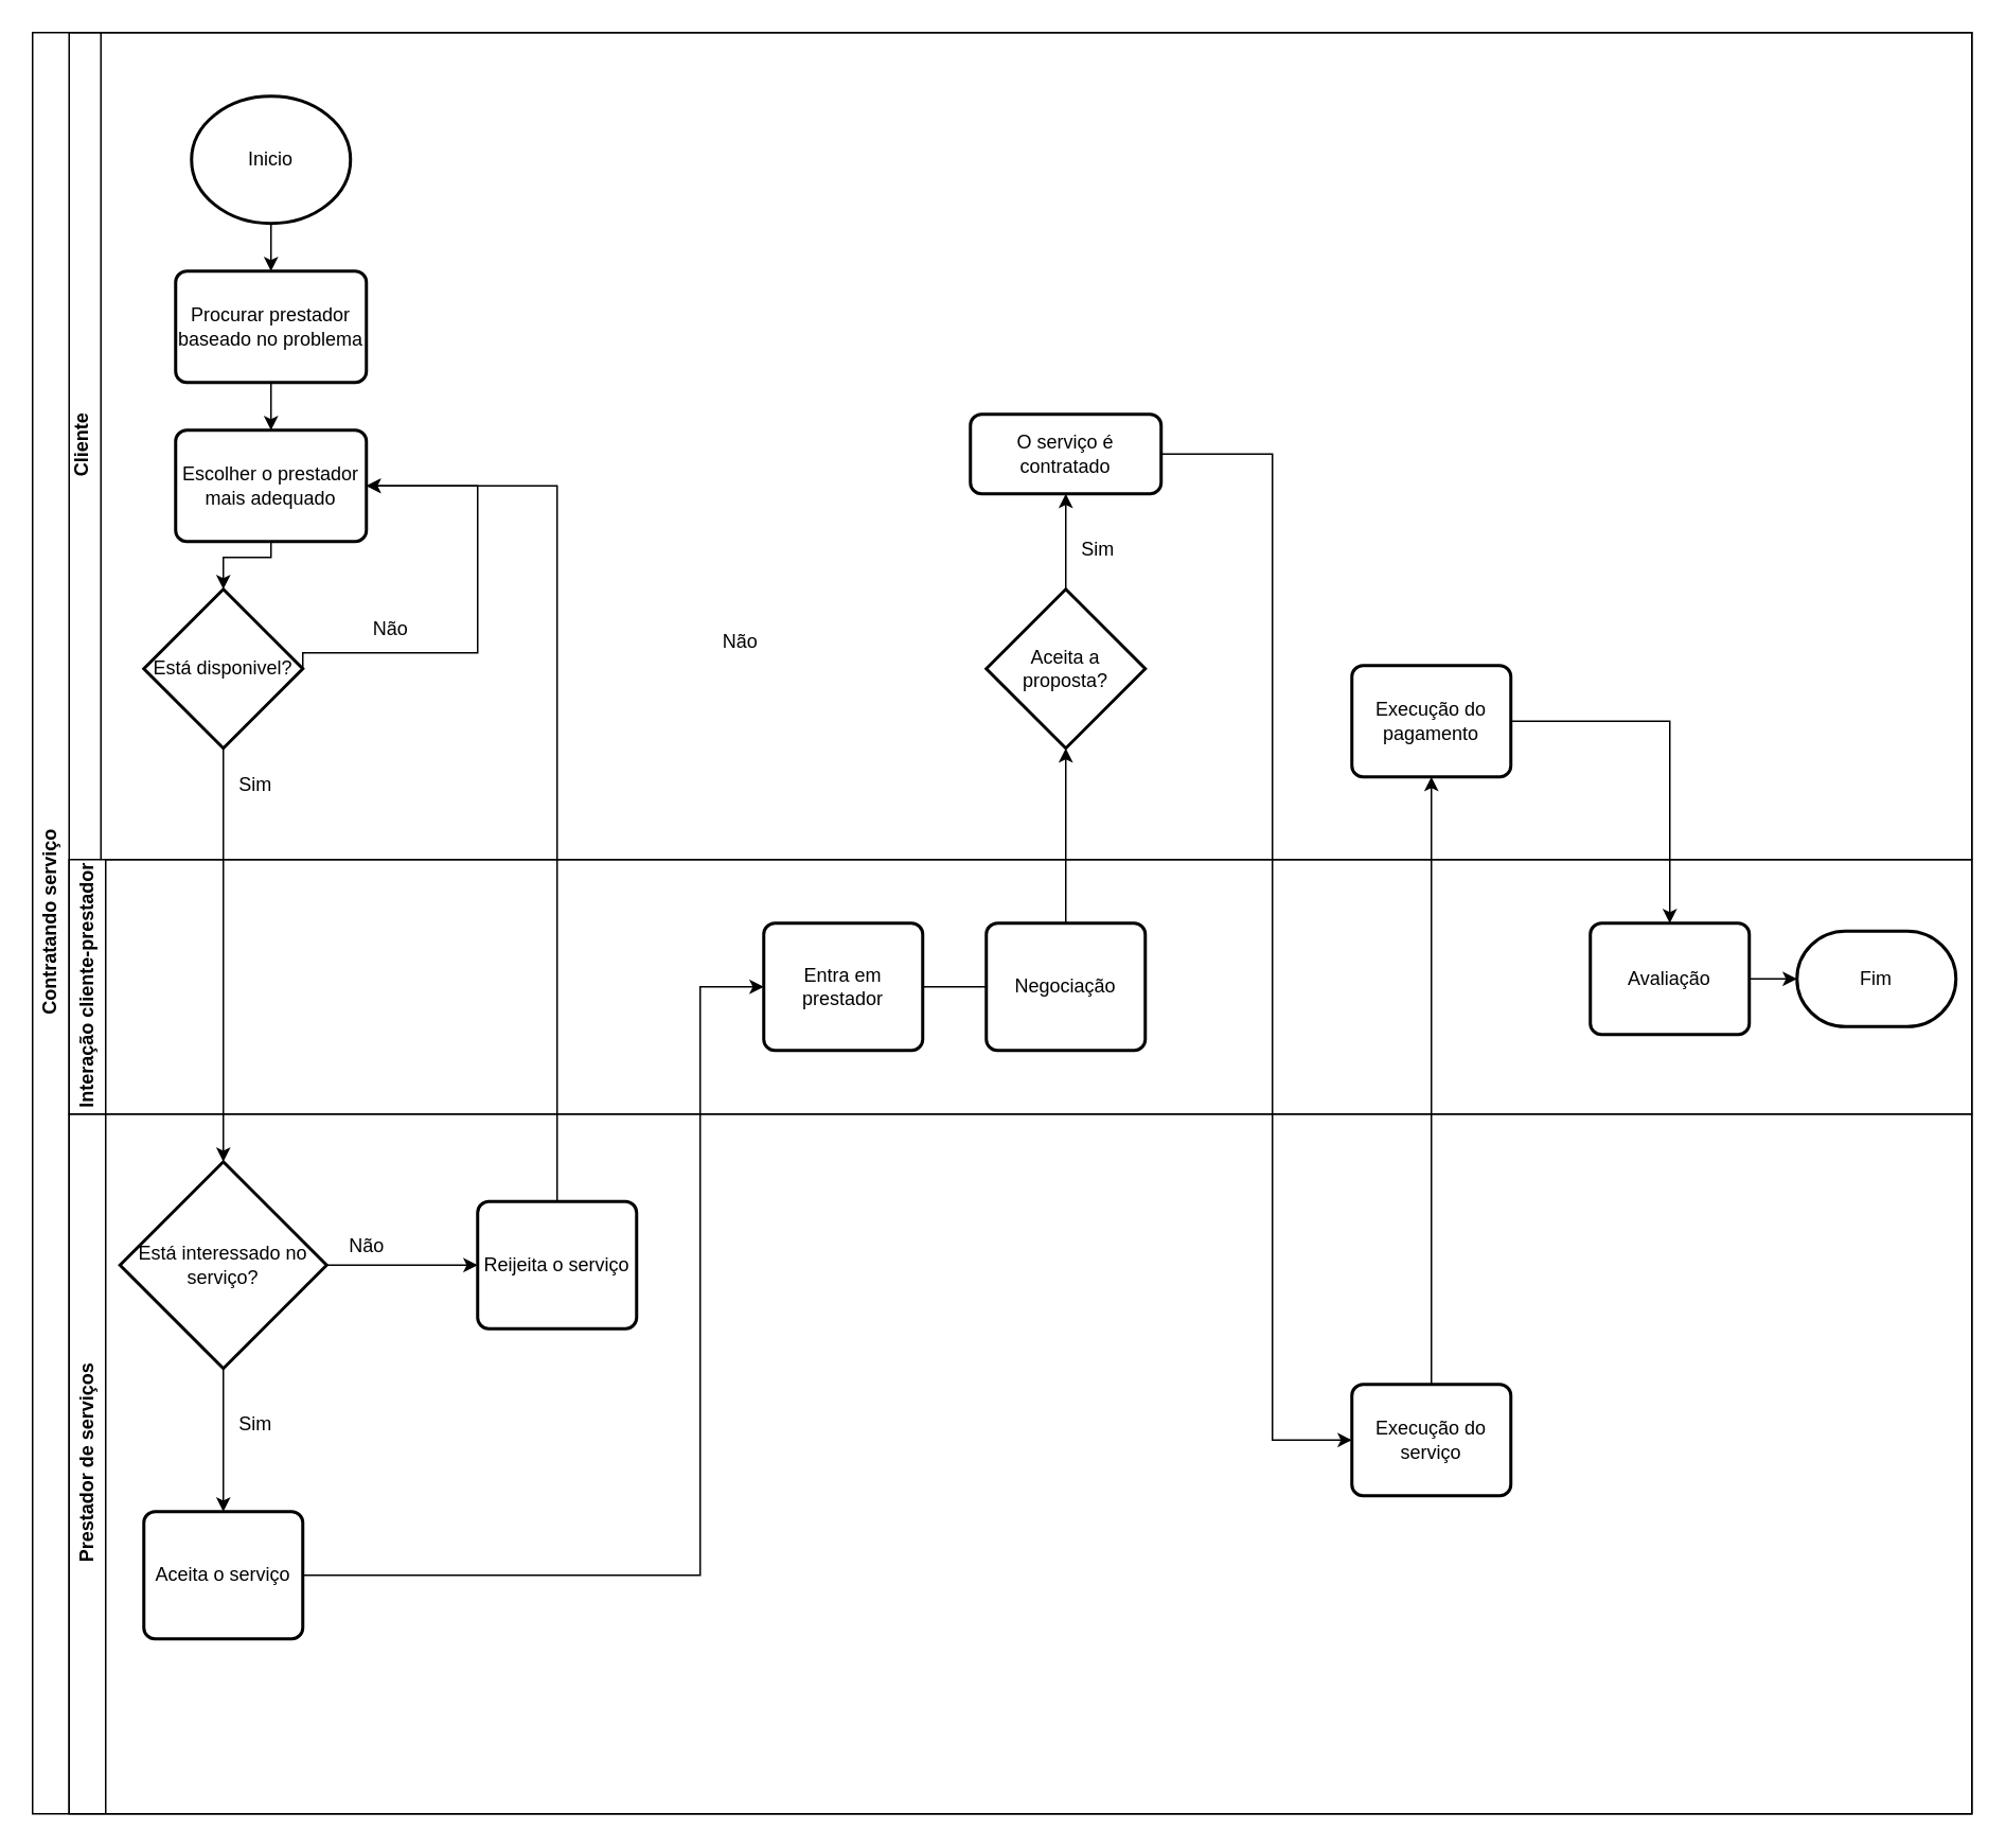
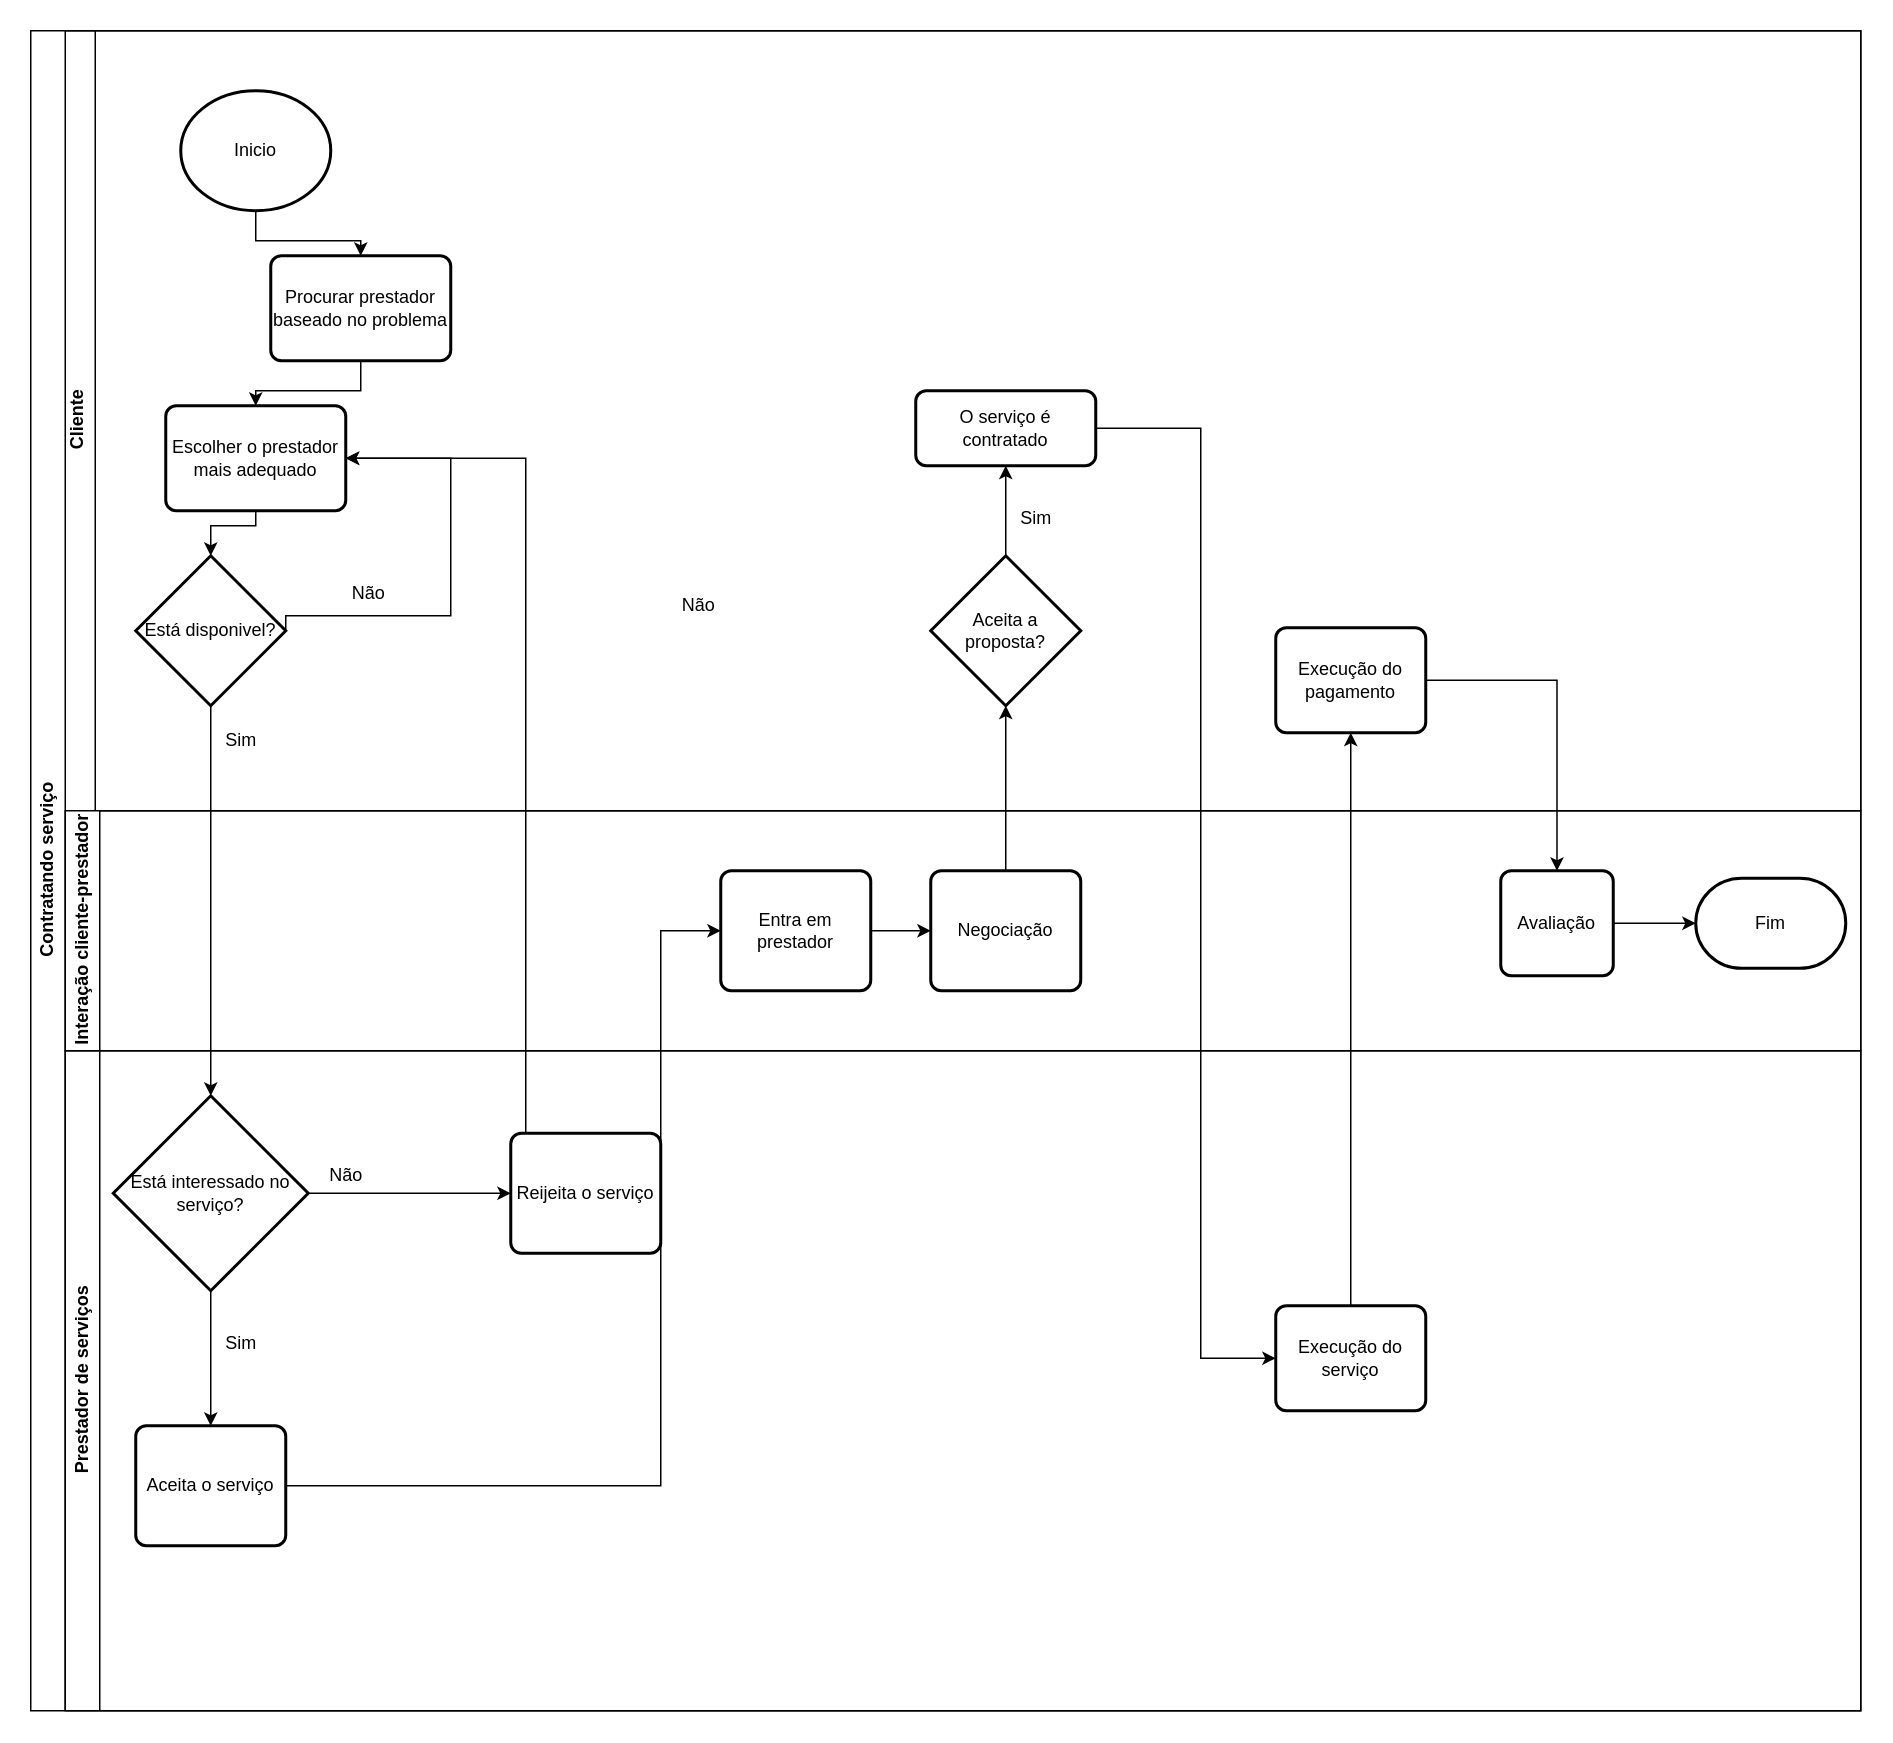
  <mxCell id="0" />
  <mxCell id="1" parent="0" />
  <mxCell id="2" value="Cliente" style="swimlane;horizontal=0;whiteSpace=wrap;html=1;" parent="1" vertex="1"><mxGeometry width="1200" height="520" as="geometry" x="40" y="20" /></mxCell>
  <mxCell id="3" value="Contratando serviço&lt;br&gt;" style="swimlane;horizontal=0;whiteSpace=wrap;html=1;" parent="1" vertex="1"><mxGeometry x="20" width="1220" height="1120" as="geometry" y="20" /></mxCell>
  <mxCell id="4" style="edgeStyle=orthogonalEdgeStyle;rounded=0;orthogonalLoop=1;jettySize=auto;html=1;" parent="3" source="5" target="7" edge="1"><mxGeometry relative="1" as="geometry" /></mxCell>
  <mxCell id="5" value="Inicio" style="strokeWidth=2;html=1;shape=mxgraph.flowchart.start_1;whiteSpace=wrap;" parent="3" vertex="1"><mxGeometry x="100" y="40" width="100" height="80" as="geometry" /></mxCell>
  <mxCell id="6" style="edgeStyle=orthogonalEdgeStyle;rounded=0;orthogonalLoop=1;jettySize=auto;html=1;entryX=0.5;entryY=0;entryDx=0;entryDy=0;" parent="3" source="7" target="9" edge="1"><mxGeometry relative="1" as="geometry" /></mxCell>
- <mxCell id="7" value="Procurar prestador baseado no problema" style="rounded=1;whiteSpace=wrap;html=1;absoluteArcSize=1;arcSize=14;strokeWidth=2;" parent="3" vertex="1"><mxGeometry x="90" y="150" width="120" height="70" as="geometry" /></mxCell>
+ <mxCell id="7" value="Procurar prestador baseado no problema" style="rounded=1;whiteSpace=wrap;html=1;absoluteArcSize=1;arcSize=14;strokeWidth=2;" parent="3" vertex="1"><mxGeometry x="160" y="150" width="120" height="70" as="geometry" /></mxCell>
  <mxCell id="8" style="edgeStyle=orthogonalEdgeStyle;rounded=0;orthogonalLoop=1;jettySize=auto;html=1;" parent="3" source="9" target="11" edge="1"><mxGeometry relative="1" as="geometry"><Array as="points"><mxPoint x="150" y="330" /><mxPoint x="120" y="330" /></Array></mxGeometry></mxCell>
  <mxCell id="9" value="Escolher o prestador mais adequado" style="rounded=1;whiteSpace=wrap;html=1;absoluteArcSize=1;arcSize=14;strokeWidth=2;" parent="3" vertex="1"><mxGeometry x="90" y="250" width="120" height="70" as="geometry" /></mxCell>
  <mxCell id="10" style="edgeStyle=orthogonalEdgeStyle;rounded=0;orthogonalLoop=1;jettySize=auto;html=1;entryX=1;entryY=0.5;entryDx=0;entryDy=0;exitX=1;exitY=0.5;exitDx=0;exitDy=0;exitPerimeter=0;" parent="3" source="11" target="9" edge="1"><mxGeometry relative="1" as="geometry"><Array as="points"><mxPoint x="170" y="390" /><mxPoint x="280" y="390" /><mxPoint x="280" y="285" /></Array></mxGeometry></mxCell>
  <mxCell id="11" value="Está disponivel?" style="strokeWidth=2;html=1;shape=mxgraph.flowchart.decision;whiteSpace=wrap;" parent="3" vertex="1"><mxGeometry x="70" y="350" width="100" height="100" as="geometry" /></mxCell>
  <mxCell id="12" value="Não" style="text;html=1;align=center;verticalAlign=middle;resizable=0;points=[];autosize=1;strokeColor=none;fillColor=none;" parent="3" vertex="1"><mxGeometry x="200" y="360" width="50" height="30" as="geometry" /></mxCell>
  <mxCell id="13" value="" style="edgeStyle=orthogonalEdgeStyle;rounded=0;orthogonalLoop=1;jettySize=auto;html=1;" parent="3" source="11" target="28" edge="1"><mxGeometry relative="1" as="geometry"><mxPoint x="100" y="550" as="targetPoint" /><mxPoint x="100" y="450" as="sourcePoint" /></mxGeometry></mxCell>
  <mxCell id="14" value="Sim" style="text;html=1;align=center;verticalAlign=middle;resizable=0;points=[];autosize=1;strokeColor=none;fillColor=none;" parent="3" vertex="1"><mxGeometry x="120" y="458" width="40" height="30" as="geometry" /></mxCell>
  <mxCell id="15" style="edgeStyle=orthogonalEdgeStyle;rounded=0;orthogonalLoop=1;jettySize=auto;html=1;" parent="3" source="37" edge="1"><mxGeometry relative="1" as="geometry"><mxPoint x="650" y="450" as="targetPoint" /></mxGeometry></mxCell>
  <mxCell id="16" value="Aceita a proposta?" style="strokeWidth=2;html=1;shape=mxgraph.flowchart.decision;whiteSpace=wrap;" parent="3" vertex="1"><mxGeometry x="600" y="350" width="100" height="100" as="geometry" /></mxCell>
  <mxCell id="17" value="Não" style="text;html=1;align=center;verticalAlign=middle;resizable=0;points=[];autosize=1;strokeColor=none;fillColor=none;" parent="3" vertex="1"><mxGeometry x="420" y="368" width="50" height="30" as="geometry" /></mxCell>
  <mxCell id="18" style="edgeStyle=orthogonalEdgeStyle;rounded=0;orthogonalLoop=1;jettySize=auto;html=1;entryX=0;entryY=0.5;entryDx=0;entryDy=0;exitX=1;exitY=0.5;exitDx=0;exitDy=0;" parent="3" source="19" target="32" edge="1"><mxGeometry relative="1" as="geometry"><mxPoint x="610" y="560" as="targetPoint" /><mxPoint x="570" y="265.059" as="sourcePoint" /><Array as="points"><mxPoint x="780" y="265" /><mxPoint x="780" y="885" /></Array></mxGeometry></mxCell>
  <mxCell id="19" value="O serviço é contratado" style="rounded=1;whiteSpace=wrap;html=1;absoluteArcSize=1;arcSize=14;strokeWidth=2;" parent="3" vertex="1"><mxGeometry x="590" y="240" width="120" height="50" as="geometry" /></mxCell>
  <mxCell id="20" style="edgeStyle=orthogonalEdgeStyle;rounded=0;orthogonalLoop=1;jettySize=auto;html=1;" parent="3" source="16" target="19" edge="1"><mxGeometry relative="1" as="geometry"><mxPoint x="650" y="280" as="targetPoint" /></mxGeometry></mxCell>
  <mxCell id="21" style="edgeStyle=orthogonalEdgeStyle;rounded=0;orthogonalLoop=1;jettySize=auto;html=1;entryX=0.5;entryY=1;entryDx=0;entryDy=0;" parent="3" source="32" target="23" edge="1"><mxGeometry relative="1" as="geometry"><mxPoint x="690" y="480" as="targetPoint" /></mxGeometry></mxCell>
  <mxCell id="22" style="edgeStyle=orthogonalEdgeStyle;rounded=0;orthogonalLoop=1;jettySize=auto;html=1;entryX=0.5;entryY=0;entryDx=0;entryDy=0;" parent="3" source="23" target="39" edge="1"><mxGeometry relative="1" as="geometry"><mxPoint x="690" y="360" as="targetPoint" /></mxGeometry></mxCell>
  <mxCell id="23" value="Execução do pagamento" style="rounded=1;whiteSpace=wrap;html=1;absoluteArcSize=1;arcSize=14;strokeWidth=2;" parent="3" vertex="1"><mxGeometry x="830" y="398" width="100" height="70" as="geometry" /></mxCell>
  <mxCell id="24" value="Sim" style="text;html=1;align=center;verticalAlign=middle;resizable=0;points=[];autosize=1;strokeColor=none;fillColor=none;" parent="3" vertex="1"><mxGeometry x="650" y="310" width="40" height="30" as="geometry" /></mxCell>
  <mxCell id="25" value="Prestador de serviços" style="swimlane;horizontal=0;whiteSpace=wrap;html=1;" parent="3" vertex="1"><mxGeometry x="23" y="680" width="1197" height="440" as="geometry" /></mxCell>
  <mxCell id="26" style="edgeStyle=orthogonalEdgeStyle;rounded=0;orthogonalLoop=1;jettySize=auto;html=1;entryX=0;entryY=0.5;entryDx=0;entryDy=0;" parent="25" source="28" target="29" edge="1"><mxGeometry relative="1" as="geometry"><mxPoint x="227" y="95" as="targetPoint" /></mxGeometry></mxCell>
  <mxCell id="27" style="edgeStyle=orthogonalEdgeStyle;rounded=0;orthogonalLoop=1;jettySize=auto;html=1;" parent="25" source="28" edge="1"><mxGeometry relative="1" as="geometry"><mxPoint x="97" y="250" as="targetPoint" /></mxGeometry></mxCell>
  <mxCell id="28" value="Está interessado no serviço?" style="strokeWidth=2;html=1;shape=mxgraph.flowchart.decision;whiteSpace=wrap;" parent="25" vertex="1"><mxGeometry x="32" y="30" width="130" height="130" as="geometry" /></mxCell>
- <mxCell id="29" value="Reijeita o serviço" style="rounded=1;whiteSpace=wrap;html=1;absoluteArcSize=1;arcSize=14;strokeWidth=2;" parent="25" vertex="1"><mxGeometry x="257" y="55" width="100" height="80" as="geometry" /></mxCell>
+ <mxCell id="29" value="Reijeita o serviço" style="rounded=1;whiteSpace=wrap;html=1;absoluteArcSize=1;arcSize=14;strokeWidth=2;" parent="25" vertex="1"><mxGeometry x="297" y="55" width="100" height="80" as="geometry" /></mxCell>
  <mxCell id="30" value="Aceita o serviço" style="rounded=1;whiteSpace=wrap;html=1;absoluteArcSize=1;arcSize=14;strokeWidth=2;" parent="25" vertex="1"><mxGeometry x="47" y="250" width="100" height="80" as="geometry" /></mxCell>
  <mxCell id="31" value="Sim" style="text;html=1;align=center;verticalAlign=middle;resizable=0;points=[];autosize=1;strokeColor=none;fillColor=none;" parent="25" vertex="1"><mxGeometry x="97" y="180" width="40" height="30" as="geometry" /></mxCell>
  <mxCell id="32" value="Execução do serviço" style="rounded=1;whiteSpace=wrap;html=1;absoluteArcSize=1;arcSize=14;strokeWidth=2;" parent="25" vertex="1"><mxGeometry x="807" y="170" width="100" height="70" as="geometry" /></mxCell>
  <mxCell id="33" value="Não" style="text;html=1;align=center;verticalAlign=middle;resizable=0;points=[];autosize=1;strokeColor=none;fillColor=none;" parent="25" vertex="1"><mxGeometry x="162" y="68" width="50" height="30" as="geometry" /></mxCell>
  <mxCell id="34" style="edgeStyle=orthogonalEdgeStyle;rounded=0;orthogonalLoop=1;jettySize=auto;html=1;entryX=1;entryY=0.5;entryDx=0;entryDy=0;exitX=0.5;exitY=0;exitDx=0;exitDy=0;" parent="25" source="29" target="9" edge="1"><mxGeometry relative="1" as="geometry"><Array as="points"><mxPoint x="307" y="-395" /></Array></mxGeometry></mxCell>
  <mxCell id="35" value="Interação cliente-prestador" style="swimlane;horizontal=0;whiteSpace=wrap;html=1;" parent="3" vertex="1"><mxGeometry x="23" y="520" width="1197" height="160" as="geometry" /></mxCell>
  <mxCell id="36" value="Entra em prestador" style="rounded=1;whiteSpace=wrap;html=1;absoluteArcSize=1;arcSize=14;strokeWidth=2;" parent="35" vertex="1"><mxGeometry x="437" y="40" width="100" height="80" as="geometry" /></mxCell>
  <mxCell id="37" value="Negociação" style="rounded=1;whiteSpace=wrap;html=1;absoluteArcSize=1;arcSize=14;strokeWidth=2;" parent="35" vertex="1"><mxGeometry x="577" y="40" width="100" height="80" as="geometry" /></mxCell>
- <mxCell id="38" style="edgeStyle=orthogonalEdgeStyle;rounded=0;orthogonalLoop=1;jettySize=auto;html=1;entryX=0;entryY=0.5;entryDx=0;entryDy=0;exitX=1;exitY=0.5;exitDx=0;exitDy=0;endArrow=none;" parent="35" source="36" target="37" edge="1"><mxGeometry relative="1" as="geometry"><mxPoint x="527" y="370" as="targetPoint" /><mxPoint x="447" y="80.0" as="sourcePoint" /></mxGeometry></mxCell>
- <mxCell id="39" value="Avaliação" style="rounded=1;whiteSpace=wrap;html=1;absoluteArcSize=1;arcSize=14;strokeWidth=2;" parent="35" vertex="1"><mxGeometry x="957" y="40" width="100" height="70" as="geometry" /></mxCell>
+ <mxCell id="38" style="edgeStyle=orthogonalEdgeStyle;rounded=0;orthogonalLoop=1;jettySize=auto;html=1;entryX=0;entryY=0.5;entryDx=0;entryDy=0;exitX=1;exitY=0.5;exitDx=0;exitDy=0;" parent="35" source="36" target="37" edge="1"><mxGeometry relative="1" as="geometry"><mxPoint x="527" y="370" as="targetPoint" /><mxPoint x="447" y="80.0" as="sourcePoint" /></mxGeometry></mxCell>
+ <mxCell id="39" value="Avaliação" style="rounded=1;whiteSpace=wrap;html=1;absoluteArcSize=1;arcSize=14;strokeWidth=2;" parent="35" vertex="1"><mxGeometry x="957" y="40" width="75" height="70" as="geometry" /></mxCell>
  <mxCell id="40" value="Fim" style="strokeWidth=2;html=1;shape=mxgraph.flowchart.terminator;whiteSpace=wrap;" parent="35" vertex="1"><mxGeometry x="1087" y="45" width="100" height="60" as="geometry" /></mxCell>
  <mxCell id="41" style="edgeStyle=orthogonalEdgeStyle;rounded=0;orthogonalLoop=1;jettySize=auto;html=1;entryX=0;entryY=0.5;entryDx=0;entryDy=0;entryPerimeter=0;" parent="35" source="39" target="40" edge="1"><mxGeometry relative="1" as="geometry" /></mxCell>
  <mxCell id="42" style="edgeStyle=orthogonalEdgeStyle;rounded=0;orthogonalLoop=1;jettySize=auto;html=1;entryX=0;entryY=0.5;entryDx=0;entryDy=0;" parent="3" source="30" target="36" edge="1"><mxGeometry relative="1" as="geometry"><mxPoint x="260" y="970" as="targetPoint" /><Array as="points"><mxPoint x="420" y="970" /><mxPoint x="420" y="600" /></Array></mxGeometry></mxCell>
